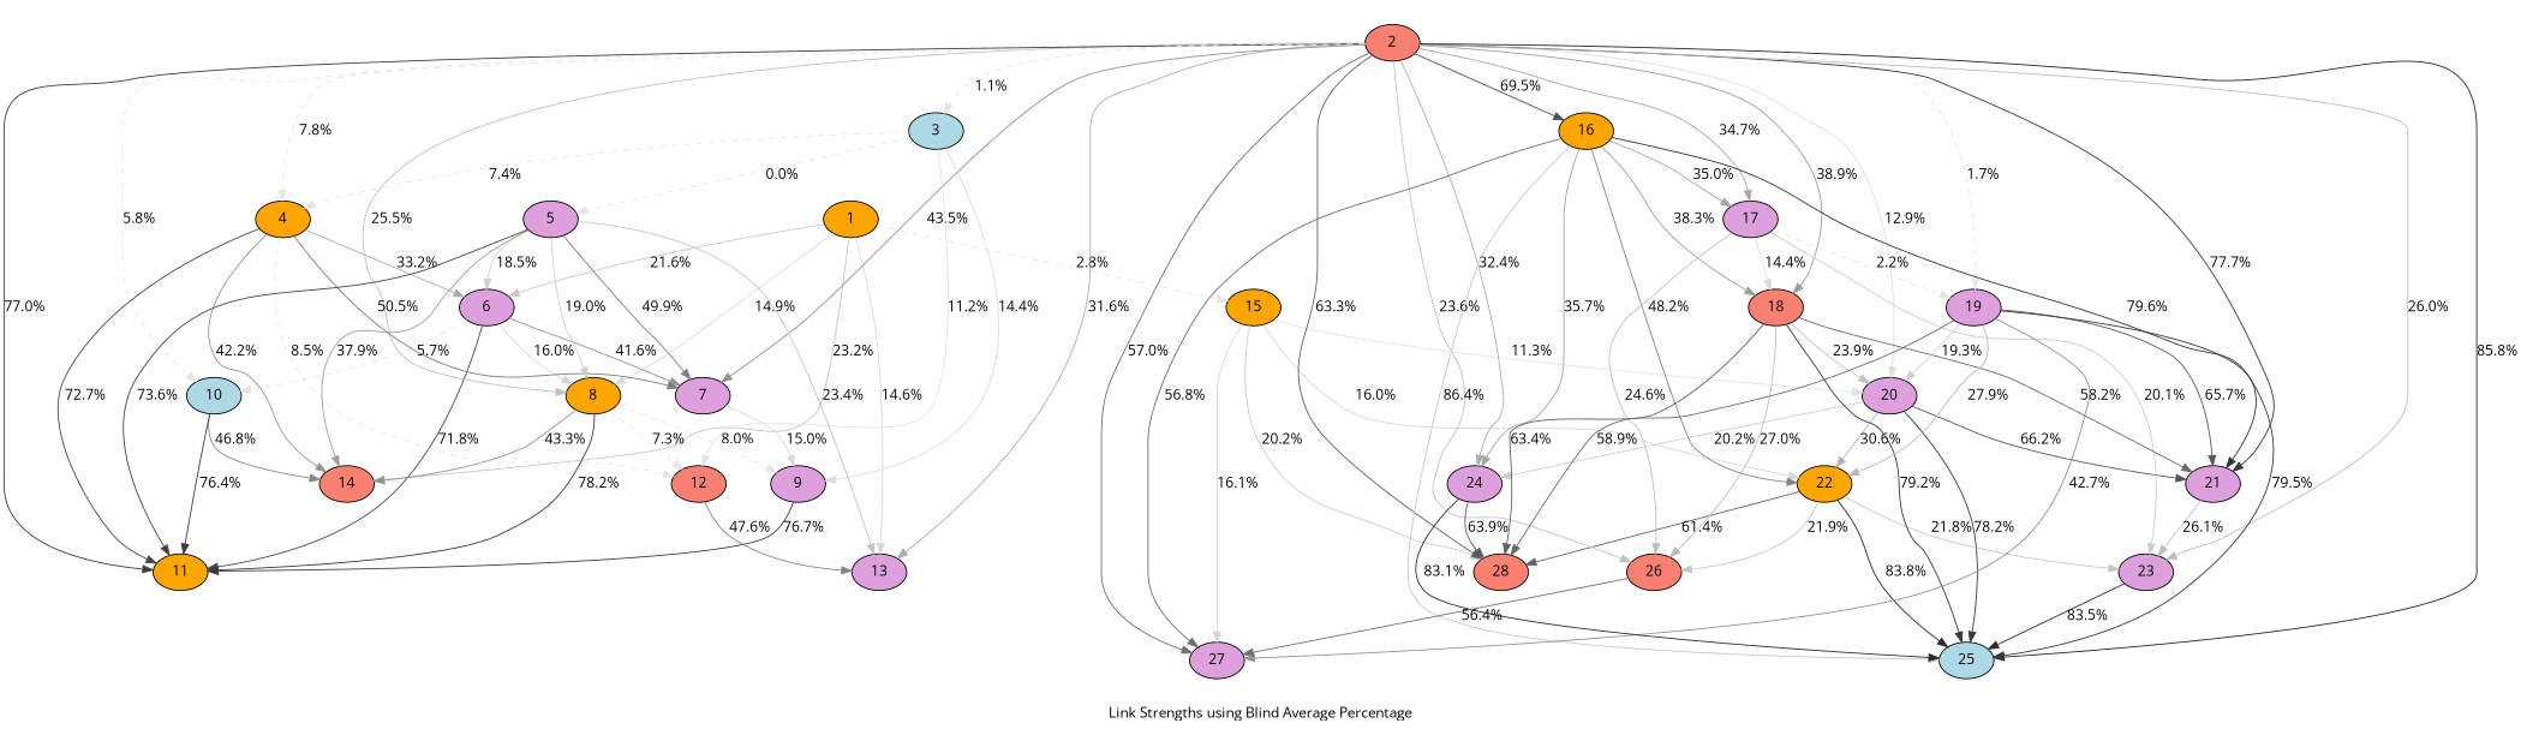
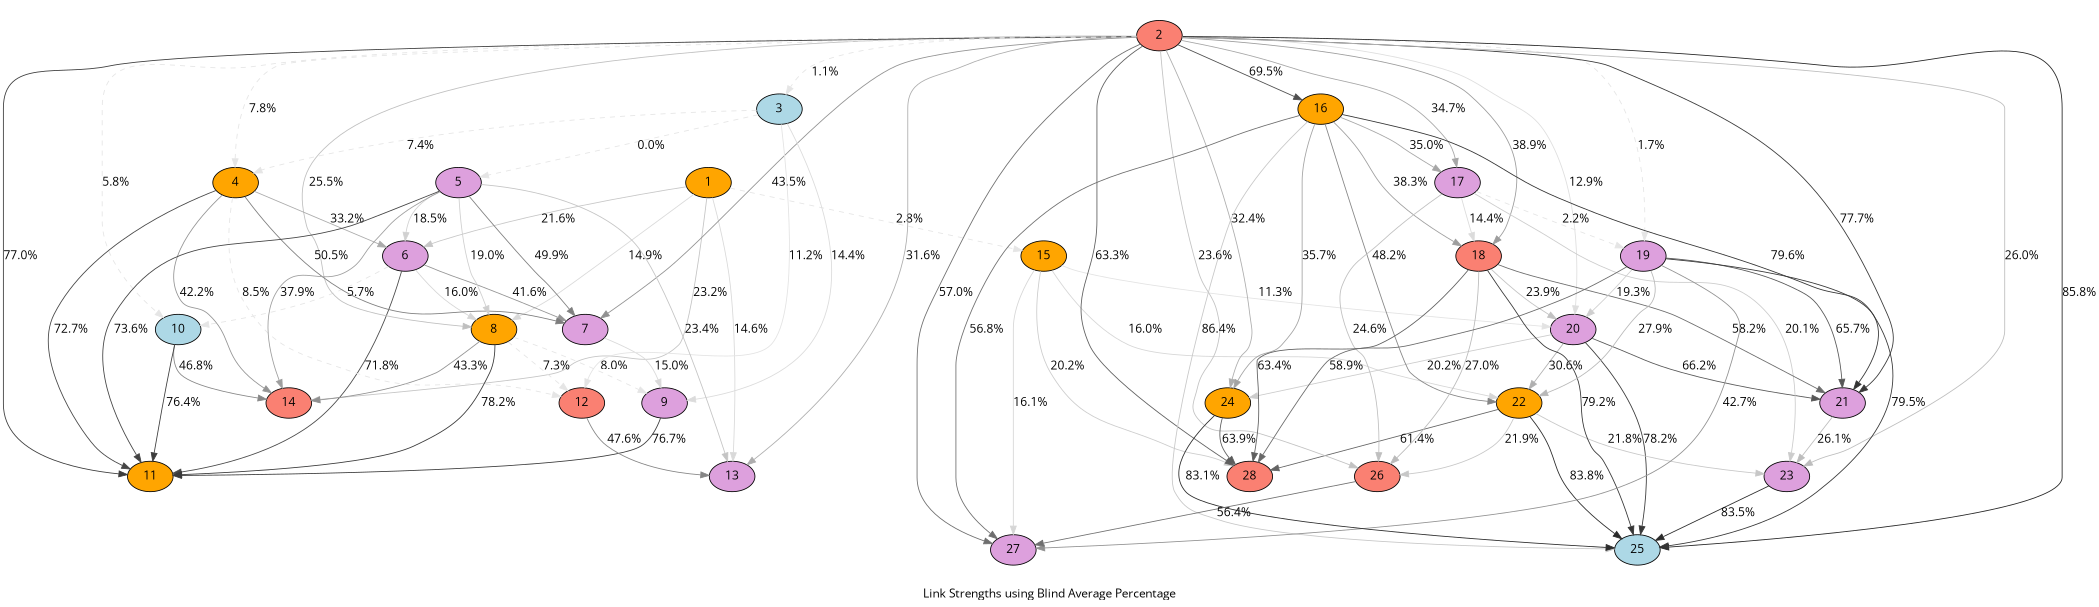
  digraph {
    fontname="Open Sans"
    label="Link Strengths using Blind Average Percentage"
    node [fillcolor=plum fontname="Open Sans" shape=ellipse style=filled]
    edge [color=gray90 fontname="Open Sans"]
    1 [fillcolor=orange]
    6
    8 [fillcolor=orange]
    13
    14 [fillcolor=salmon]
    15 [fillcolor=orange]
    7
    10 [fillcolor=lightblue]
    11 [fillcolor=orange]
    9
    12 [fillcolor=salmon]
    20
    22 [fillcolor=orange]
    27
    28 [fillcolor=salmon]
    2 [fillcolor=salmon]
    3 [fillcolor=lightblue]
    4 [fillcolor=orange]
    16 [fillcolor=orange]
    17
    18 [fillcolor=salmon]
    19
    21
    23
-   24
+   24 [fillcolor=orange]
    25 [fillcolor=lightblue]
    26 [fillcolor=salmon]
    5
    1 -> 6 [color=gray78 label="21.6%"]
    1 -> 8 [color=gray85 label="14.9%"]
    1 -> 13 [color=gray85 label="14.6%"]
    1 -> 14 [color=gray77 label="23.2%"]
    1 -> 15 [label="2.8%" style=dashed]
    6 -> 8 [color=gray84 label="16.0%"]
    6 -> 7 [color=gray58 label="41.6%"]
    6 -> 10 [label="5.7%" style=dashed]
    6 -> 11 [color=gray28 label="71.8%"]
    8 -> 14 [color=gray57 label="43.3%"]
    8 -> 11 [color=gray22 label="78.2%"]
    8 -> 9 [label="8.0%" style=dashed]
    8 -> 12 [label="7.3%" style=dashed]
    15 -> 20 [color=gray89 label="11.3%"]
    15 -> 22 [color=gray84 label="16.0%"]
    15 -> 27 [color=gray84 label="16.1%"]
    15 -> 28 [color=gray80 label="20.2%"]
    7 -> 9 [color=gray85 label="15.0%"]
    10 -> 14 [color=gray53 label="46.8%"]
    10 -> 11 [color=gray24 label="76.4%"]
    9 -> 11 [color=gray23 label="76.7%"]
    12 -> 13 [color=gray52 label="47.6%"]
    20 -> 22 [color=gray69 label="30.6%"]
    20 -> 21 [color=gray34 label="66.2%"]
    20 -> 24 [color=gray80 label="20.2%"]
    20 -> 25 [color=gray22 label="78.2%"]
    22 -> 28 [color=gray39 label="61.4%"]
    22 -> 23 [color=gray78 label="21.8%"]
    22 -> 25 [color=gray16 label="83.8%"]
    22 -> 26 [color=gray78 label="21.9%"]
    2 -> 8 [color=gray75 label="25.5%"]
    2 -> 13 [color=gray68 label="31.6%"]
    2 -> 7 [color=gray57 label="43.5%"]
    2 -> 10 [label="5.8%" style=dashed]
    2 -> 11 [color=gray23 label="77.0%"]
    2 -> 20 [color=gray87 label="12.9%"]
    2 -> 27 [color=gray43 label="57.0%"]
    2 -> 28 [color=gray37 label="63.3%"]
    2 -> 3 [label="1.1%" style=dashed]
    2 -> 4 [label="7.8%" style=dashed]
    2 -> 16 [color=gray31 label="69.5%"]
    2 -> 17 [color=gray65 label="34.7%"]
    2 -> 18 [color=gray61 label="38.9%"]
    2 -> 19 [label="1.7%" style=dashed]
    2 -> 21 [color=gray22 label="77.7%"]
    2 -> 23 [color=gray74 label="26.0%"]
    2 -> 24 [color=gray68 label="32.4%"]
    2 -> 25 [color=gray14 label="85.8%"]
    2 -> 26 [color=gray76 label="23.6%"]
    3 -> 9 [color=gray86 label="14.4%"]
    3 -> 12 [color=gray89 label="11.2%"]
    3 -> 4 [label="7.4%" style=dashed]
    3 -> 5 [label="0.0%" style=dashed]
    4 -> 6 [color=gray67 label="33.2%"]
    4 -> 14 [color=gray58 label="42.2%"]
    4 -> 7 [color=gray49 label="50.5%"]
    4 -> 11 [color=gray27 label="72.7%"]
    4 -> 12 [label="8.5%" style=dashed]
    16 -> 22 [color=gray52 label="48.2%"]
    16 -> 27 [color=gray43 label="56.8%"]
    16 -> 17 [color=gray65 label="35.0%"]
    16 -> 18 [color=gray62 label="38.3%"]
    16 -> 21 [color=gray20 label="79.6%"]
    16 -> 24 [color=gray64 label="35.7%"]
    16 -> 25 [color=gray78 label="86.4%"]
    17 -> 18 [color=gray86 label="14.4%"]
    17 -> 19 [label="2.2%" style=dashed]
    17 -> 23 [color=gray80 label="20.1%"]
    17 -> 26 [color=gray75 label="24.6%"]
    18 -> 20 [color=gray76 label="23.9%"]
    18 -> 28 [color=gray37 label="63.4%"]
    18 -> 21 [color=gray42 label="58.2%"]
    18 -> 25 [color=gray21 label="79.2%"]
    18 -> 26 [color=gray73 label="27.0%"]
    19 -> 20 [color=gray81 label="19.3%"]
    19 -> 22 [color=gray72 label="27.9%"]
    19 -> 27 [color=gray57 label="42.7%"]
    19 -> 28 [color=gray41 label="58.9%"]
    19 -> 21 [color=gray34 label="65.7%"]
    19 -> 25 [color=gray21 label="79.5%"]
    21 -> 23 [color=gray74 label="26.1%"]
    23 -> 25 [color=gray17 label="83.5%"]
    24 -> 28 [color=gray36 label="63.9%"]
    24 -> 25 [color=gray17 label="83.1%"]
    26 -> 27 [color=gray44 label="56.4%"]
    5 -> 6 [color=gray82 label="18.5%"]
    5 -> 8 [color=gray81 label="19.0%"]
    5 -> 13 [color=gray77 label="23.4%"]
    5 -> 14 [color=gray62 label="37.9%"]
    5 -> 7 [color=gray50 label="49.9%"]
    5 -> 11 [color=gray26 label="73.6%"]
  }
